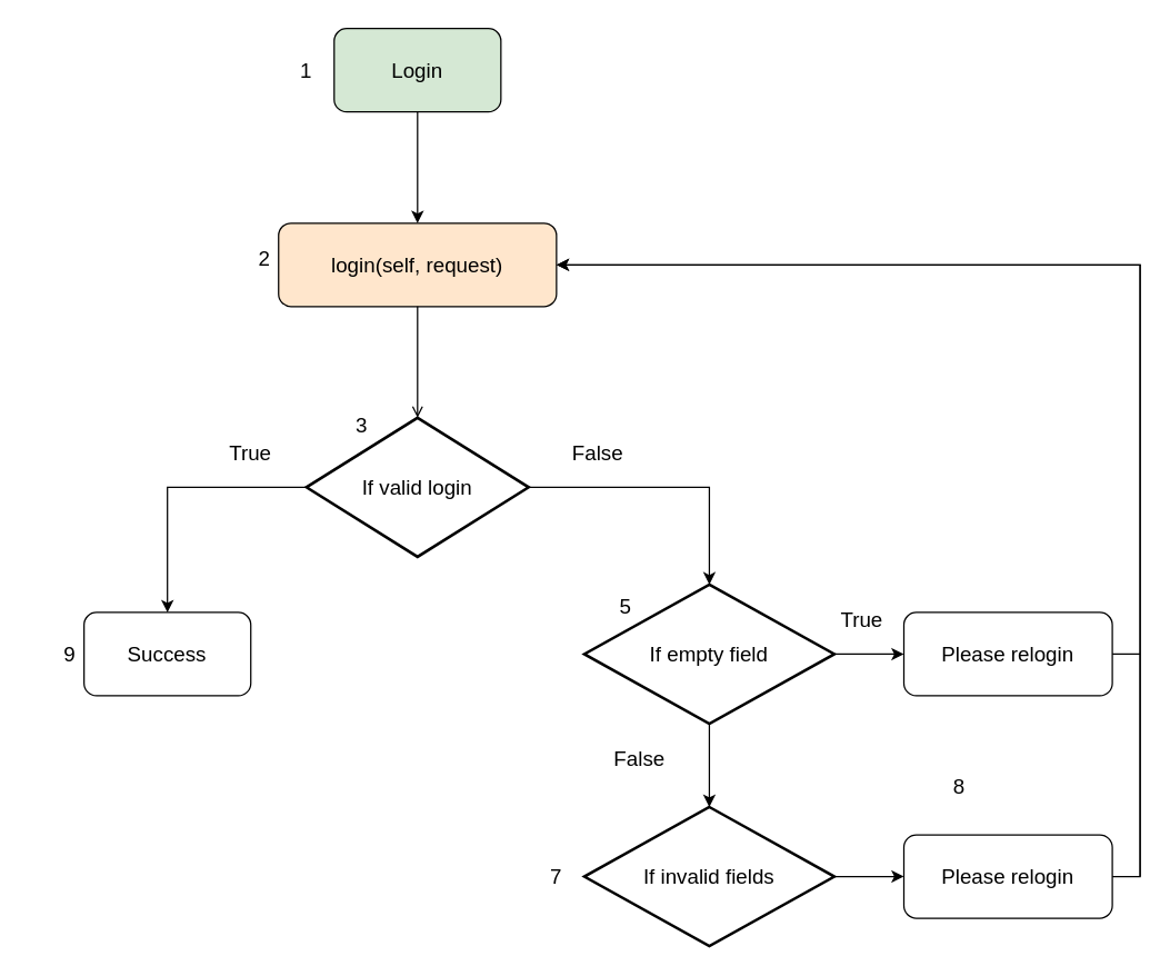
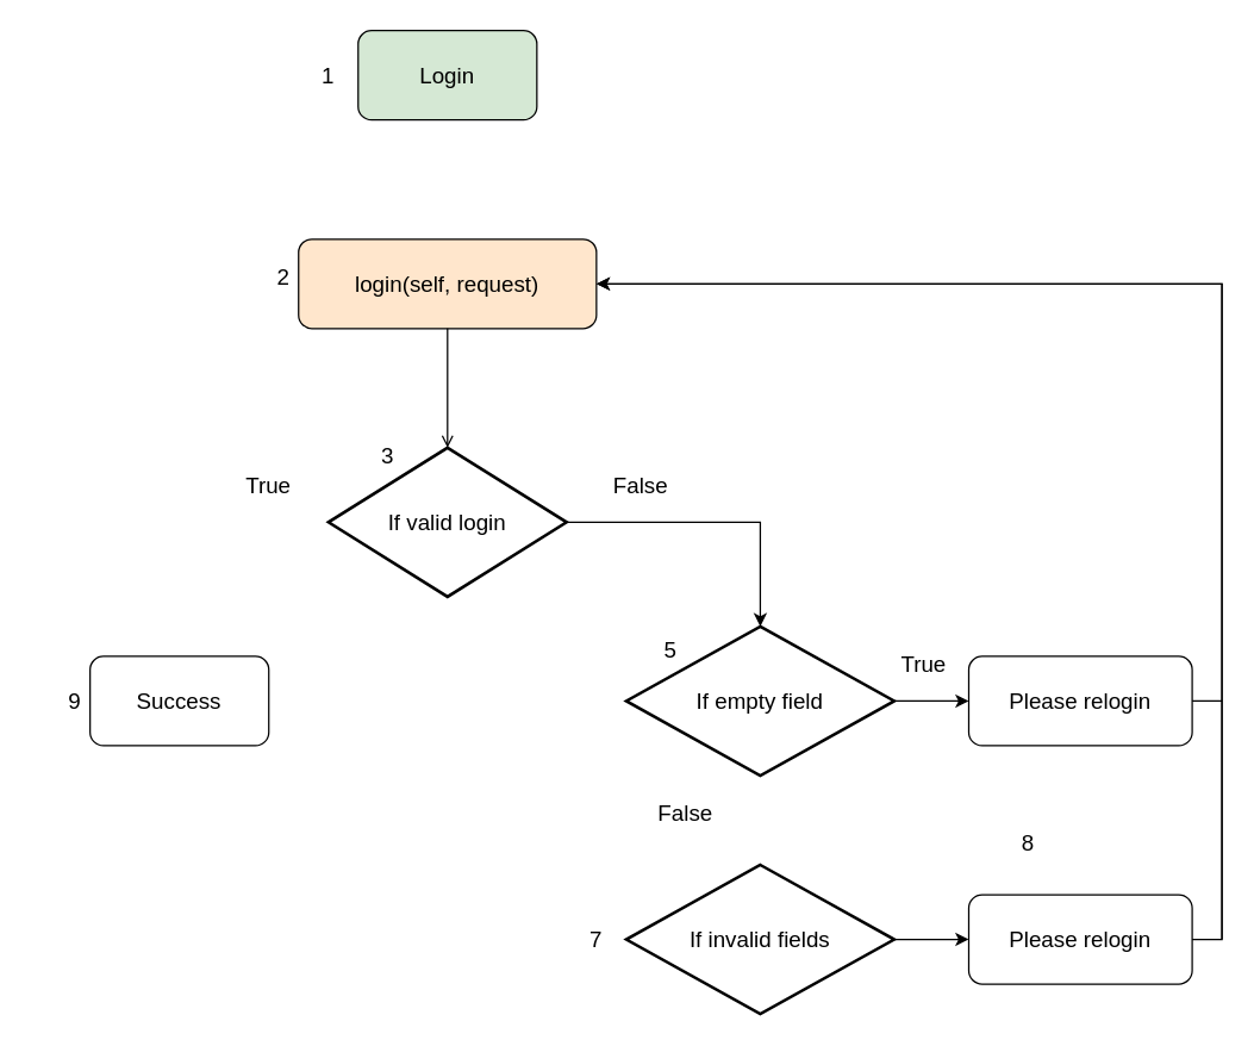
  <mxCell id="0" />
  <mxCell id="1" parent="0" />
  <mxCell id="2" value="&lt;font style=&quot;font-size: 15px;&quot;&gt;Login&lt;/font&gt;" style="rounded=1;whiteSpace=wrap;html=1;fillColor=#d5e8d4;" parent="1" vertex="1"><mxGeometry x="240" y="20" width="120" height="60" as="geometry" /></mxCell>
  <mxCell id="3" value="&lt;font style=&quot;font-size: 15px;&quot;&gt;Please relogin&lt;/font&gt;" style="rounded=1;whiteSpace=wrap;html=1;" parent="1" vertex="1"><mxGeometry x="650" y="440" width="150" height="60" as="geometry" /></mxCell>
  <mxCell id="4" value="&lt;font style=&quot;font-size: 15px;&quot;&gt;If invalid fields&lt;/font&gt;" style="strokeWidth=2;html=1;shape=mxgraph.flowchart.decision;whiteSpace=wrap;" parent="1" vertex="1"><mxGeometry x="420" y="580" width="180" height="100" as="geometry" /></mxCell>
  <mxCell id="5" value="&lt;font style=&quot;font-size: 15px;&quot;&gt;If valid login&lt;/font&gt;" style="strokeWidth=2;html=1;shape=mxgraph.flowchart.decision;whiteSpace=wrap;" parent="1" vertex="1"><mxGeometry x="220" y="300" width="160" height="100" as="geometry" /></mxCell>
  <mxCell id="6" value="&lt;font style=&quot;font-size: 15px;&quot;&gt;If empty field&lt;/font&gt;" style="strokeWidth=2;html=1;shape=mxgraph.flowchart.decision;whiteSpace=wrap;" parent="1" vertex="1"><mxGeometry x="420" y="420" width="180" height="100" as="geometry" /></mxCell>
  <mxCell id="7" value="&lt;font style=&quot;font-size: 15px;&quot;&gt;login(self, request)&lt;/font&gt;" style="rounded=1;whiteSpace=wrap;html=1;fillColor=#ffe6cc;" parent="1" vertex="1"><mxGeometry x="200" y="160" width="200" height="60" as="geometry" /></mxCell>
  <mxCell id="8" value="&lt;font style=&quot;font-size: 15px;&quot;&gt;Success&lt;/font&gt;" style="rounded=1;whiteSpace=wrap;html=1;" parent="1" vertex="1"><mxGeometry x="60" y="440" width="120" height="60" as="geometry" /></mxCell>
  <mxCell id="9" value="&lt;font style=&quot;font-size: 15px;&quot;&gt;Please relogin&lt;/font&gt;" style="rounded=1;whiteSpace=wrap;html=1;" parent="1" vertex="1"><mxGeometry x="650" y="600" width="150" height="60" as="geometry" /></mxCell>
- <mxCell id="10" value="" style="endArrow=classic;html=1;rounded=0;entryX=0.5;entryY=0;entryDx=0;entryDy=0;exitX=0;exitY=0.5;exitDx=0;exitDy=0;exitPerimeter=0;" parent="1" source="5" target="8" edge="1"><mxGeometry width="50" height="50" relative="1" as="geometry"><mxPoint x="300" y="450" as="sourcePoint" /><mxPoint x="130" y="350" as="targetPoint" /><Array as="points"><mxPoint x="120" y="350" /></Array></mxGeometry></mxCell>
  <mxCell id="11" value="" style="endArrow=open;html=1;rounded=0;entryX=0.5;entryY=0;entryDx=0;entryDy=0;entryPerimeter=0;" parent="1" source="7" target="5" edge="1"><mxGeometry width="50" height="50" relative="1" as="geometry"><mxPoint x="300" y="270" as="sourcePoint" /><mxPoint x="300" y="290.711" as="targetPoint" /></mxGeometry></mxCell>
  <mxCell id="12" value="" style="endArrow=classic;html=1;rounded=0;entryX=0.5;entryY=0;entryDx=0;entryDy=0;entryPerimeter=0;" parent="1" source="5" target="6" edge="1"><mxGeometry width="50" height="50" relative="1" as="geometry"><mxPoint x="350" y="400" as="sourcePoint" /><mxPoint x="420.711" y="350" as="targetPoint" /><Array as="points"><mxPoint x="510" y="350" /></Array></mxGeometry></mxCell>
- <mxCell id="13" value="" style="endArrow=classic;html=1;rounded=0;entryX=0.5;entryY=0;entryDx=0;entryDy=0;entryPerimeter=0;" parent="1" source="6" target="4" edge="1"><mxGeometry width="50" height="50" relative="1" as="geometry"><mxPoint x="510" y="570" as="sourcePoint" /><mxPoint x="510" y="591" as="targetPoint" /></mxGeometry></mxCell>
  <mxCell id="14" value="" style="endArrow=classic;html=1;rounded=0;entryX=0;entryY=0.5;entryDx=0;entryDy=0;" parent="1" source="6" target="3" edge="1"><mxGeometry width="50" height="50" relative="1" as="geometry"><mxPoint x="560" y="520" as="sourcePoint" /><mxPoint x="630.711" y="470" as="targetPoint" /></mxGeometry></mxCell>
  <mxCell id="15" value="" style="endArrow=classic;html=1;rounded=0;" parent="1" source="4" edge="1"><mxGeometry width="50" height="50" relative="1" as="geometry"><mxPoint x="580" y="680" as="sourcePoint" /><mxPoint x="650" y="630" as="targetPoint" /></mxGeometry></mxCell>
  <mxCell id="16" value="" style="endArrow=classic;html=1;rounded=0;entryX=1;entryY=0.5;entryDx=0;entryDy=0;exitX=1;exitY=0.5;exitDx=0;exitDy=0;" parent="1" source="3" target="7" edge="1"><mxGeometry width="50" height="50" relative="1" as="geometry"><mxPoint x="770" y="520" as="sourcePoint" /><mxPoint x="840.711" y="470" as="targetPoint" /><Array as="points"><mxPoint x="820" y="470" /><mxPoint x="820" y="630" /><mxPoint x="820" y="190" /></Array></mxGeometry></mxCell>
  <mxCell id="17" value="" style="endArrow=classic;html=1;rounded=0;exitX=1;exitY=0.5;exitDx=0;exitDy=0;entryX=1;entryY=0.5;entryDx=0;entryDy=0;" parent="1" source="9" target="7" edge="1"><mxGeometry width="50" height="50" relative="1" as="geometry"><mxPoint x="770" y="680" as="sourcePoint" /><mxPoint x="370" y="790" as="targetPoint" /><Array as="points"><mxPoint x="820" y="630" /><mxPoint x="820" y="190" /></Array></mxGeometry></mxCell>
- <mxCell id="18" value="" style="endArrow=classic;html=1;rounded=0;entryX=0.5;entryY=0;entryDx=0;entryDy=0;" parent="1" source="2" target="7" edge="1"><mxGeometry width="50" height="50" relative="1" as="geometry"><mxPoint x="300" y="130" as="sourcePoint" /><mxPoint x="300" y="150.711" as="targetPoint" /></mxGeometry></mxCell>
  <mxCell id="19" value="&lt;font style=&quot;font-size: 15px;&quot;&gt;True&lt;/font&gt;" style="text;html=1;strokeColor=none;fillColor=none;align=center;verticalAlign=middle;whiteSpace=wrap;rounded=0;" parent="1" vertex="1"><mxGeometry x="150" y="310" width="60" height="30" as="geometry" /></mxCell>
  <mxCell id="20" value="&lt;font style=&quot;font-size: 15px;&quot;&gt;False&lt;/font&gt;" style="text;html=1;strokeColor=none;fillColor=none;align=center;verticalAlign=middle;whiteSpace=wrap;rounded=0;" parent="1" vertex="1"><mxGeometry x="400" y="310" width="60" height="30" as="geometry" /></mxCell>
  <mxCell id="21" value="&lt;font style=&quot;font-size: 15px;&quot;&gt;False&lt;/font&gt;" style="text;html=1;strokeColor=none;fillColor=none;align=center;verticalAlign=middle;whiteSpace=wrap;rounded=0;" parent="1" vertex="1"><mxGeometry x="430" y="530" width="60" height="30" as="geometry" /></mxCell>
  <mxCell id="22" value="&lt;font style=&quot;font-size: 15px;&quot;&gt;True&lt;/font&gt;" style="text;html=1;strokeColor=none;fillColor=none;align=center;verticalAlign=middle;whiteSpace=wrap;rounded=0;" parent="1" vertex="1"><mxGeometry x="590" y="430" width="60" height="30" as="geometry" /></mxCell>
  <mxCell id="23" value="&lt;font style=&quot;font-size: 15px;&quot;&gt;1&lt;/font&gt;" style="text;html=1;strokeColor=none;fillColor=none;align=center;verticalAlign=middle;whiteSpace=wrap;rounded=0;" vertex="1" parent="1"><mxGeometry x="190" y="35" width="60" height="30" as="geometry" /></mxCell>
  <mxCell id="24" value="&lt;font style=&quot;font-size: 15px;&quot;&gt;2&lt;/font&gt;" style="text;html=1;strokeColor=none;fillColor=none;align=center;verticalAlign=middle;whiteSpace=wrap;rounded=0;" vertex="1" parent="1"><mxGeometry x="160" y="170" width="60" height="30" as="geometry" /></mxCell>
  <mxCell id="25" value="&lt;font style=&quot;font-size: 15px;&quot;&gt;9&lt;br&gt;&lt;/font&gt;" style="text;html=1;strokeColor=none;fillColor=none;align=center;verticalAlign=middle;whiteSpace=wrap;rounded=0;" vertex="1" parent="1"><mxGeometry x="20" y="455" width="60" height="30" as="geometry" /></mxCell>
  <mxCell id="26" value="&lt;font style=&quot;font-size: 15px;&quot;&gt;3&lt;/font&gt;" style="text;html=1;strokeColor=none;fillColor=none;align=center;verticalAlign=middle;whiteSpace=wrap;rounded=0;" vertex="1" parent="1"><mxGeometry x="230" y="290" width="60" height="30" as="geometry" /></mxCell>
  <mxCell id="27" value="&lt;font style=&quot;font-size: 15px;&quot;&gt;5&lt;br&gt;&lt;/font&gt;" style="text;html=1;strokeColor=none;fillColor=none;align=center;verticalAlign=middle;whiteSpace=wrap;rounded=0;" vertex="1" parent="1"><mxGeometry x="420" y="420" width="60" height="30" as="geometry" /></mxCell>
  <mxCell id="28" value="&lt;font style=&quot;font-size: 15px;&quot;&gt;7&lt;/font&gt;" style="text;html=1;strokeColor=none;fillColor=none;align=center;verticalAlign=middle;whiteSpace=wrap;rounded=0;" vertex="1" parent="1"><mxGeometry x="370" y="615" width="60" height="30" as="geometry" /></mxCell>
  <mxCell id="29" value="&lt;font style=&quot;font-size: 15px;&quot;&gt;8&lt;/font&gt;" style="text;html=1;strokeColor=none;fillColor=none;align=center;verticalAlign=middle;whiteSpace=wrap;rounded=0;" vertex="1" parent="1"><mxGeometry x="660" y="550" width="60" height="30" as="geometry" /></mxCell>
